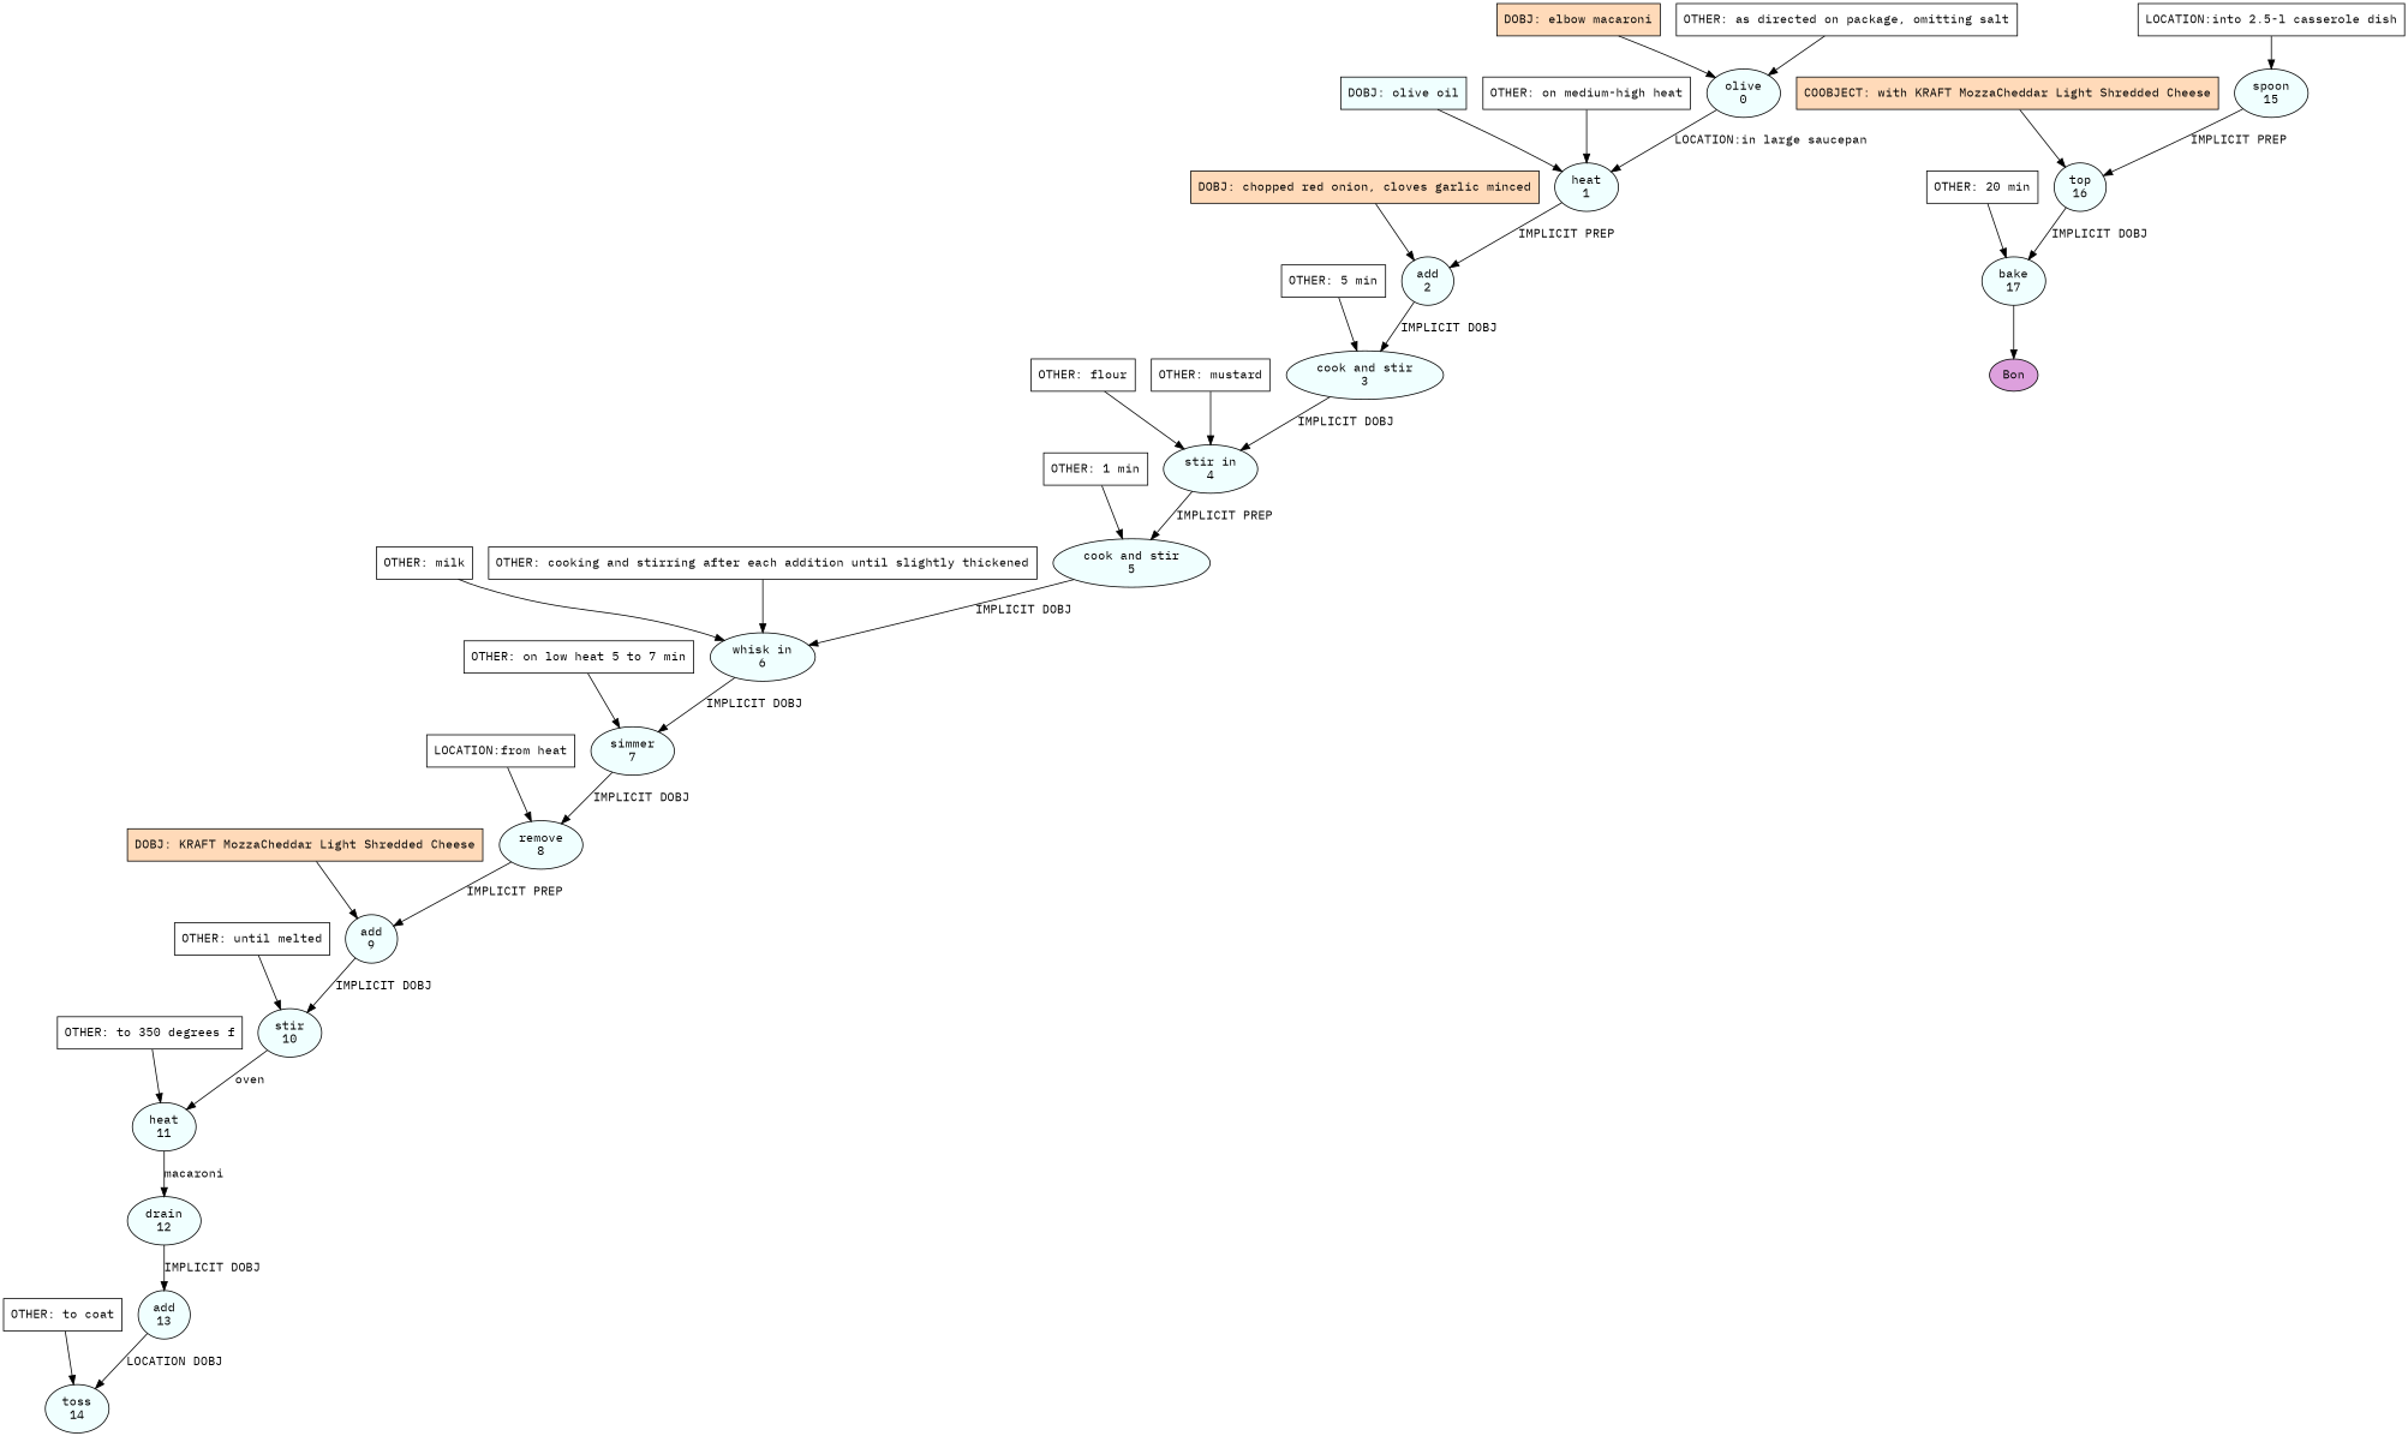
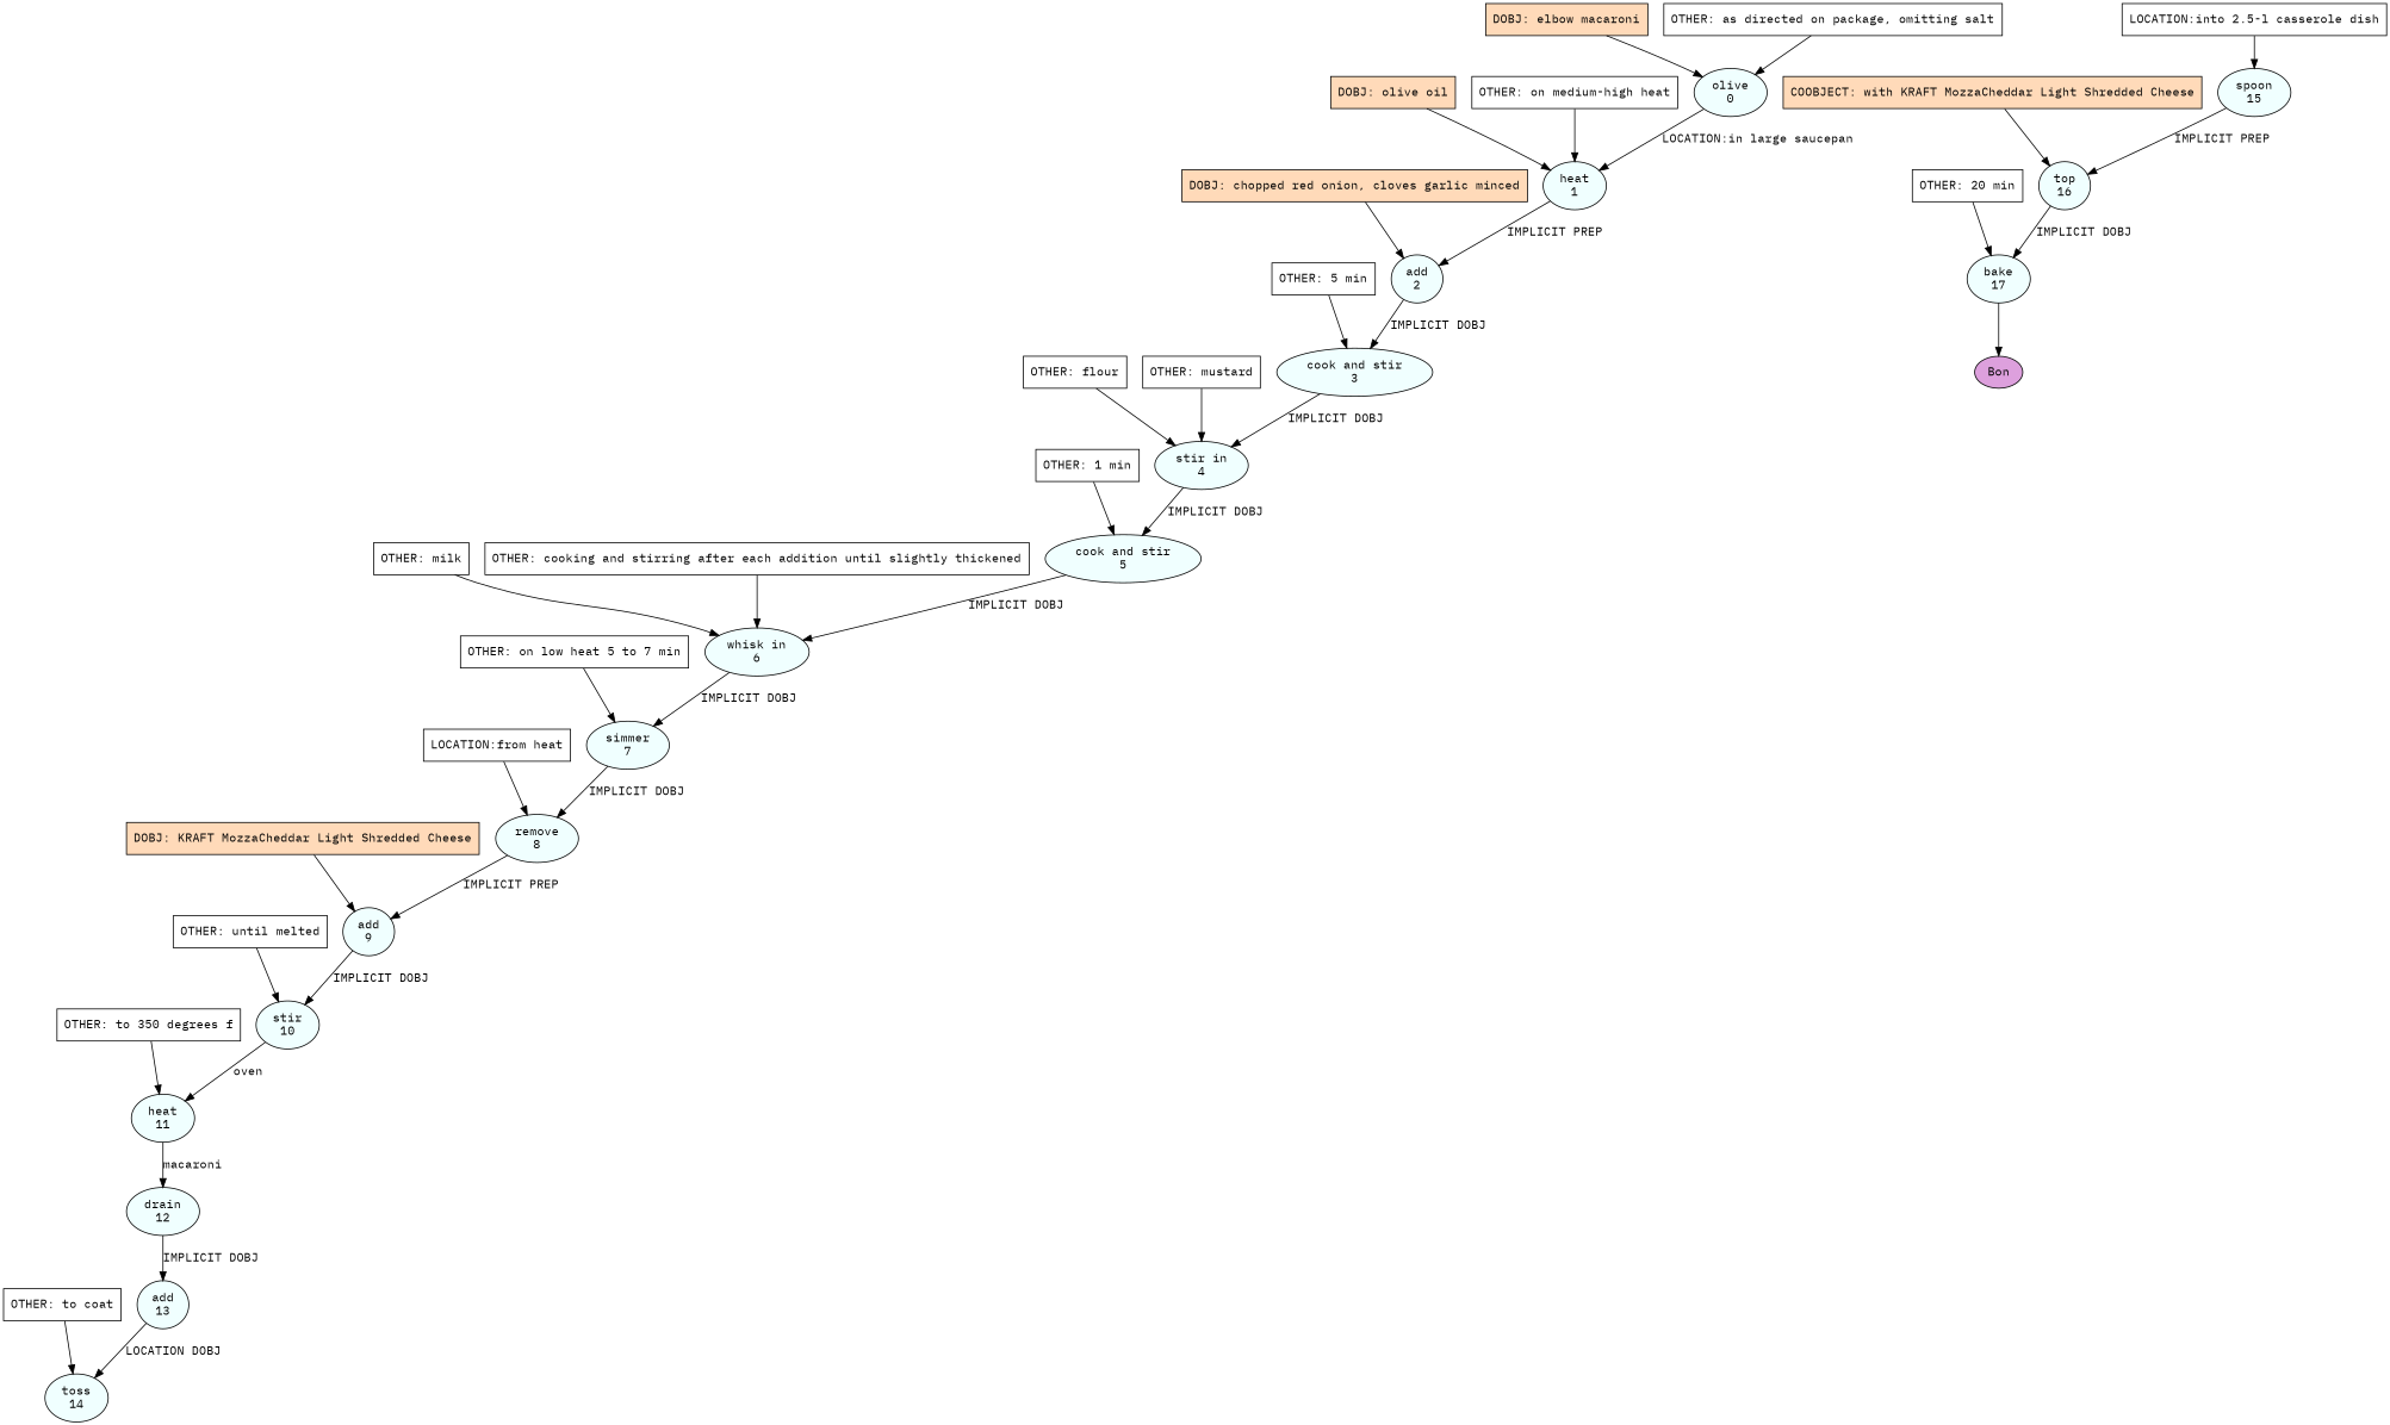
  digraph {
    fontname="IBM Plex Mono"
    node [fillcolor=azure fontname="IBM Plex Mono" shape=box style=filled]
    edge [fontname="IBM Plex Mono"]
    n1 [label="olive\n0" shape=oval]
    n2 [label="heat\n1" shape=oval]
    n3 [label="add\n2" shape=oval]
    n4 [label="cook and stir\n3" shape=oval]
    n5 [label="stir in\n4" shape=oval]
    n6 [label="cook and stir\n5" shape=oval]
    n7 [label="whisk in\n6" shape=oval]
    n8 [label="simmer\n7" shape=oval]
    n9 [label="remove\n8" shape=oval]
    n10 [label="add\n9" shape=oval]
    n11 [label="stir\n10" shape=oval]
    n12 [label="heat\n11" shape=oval]
    n13 [label="drain\n12" shape=oval]
    n14 [label="add\n13" shape=oval]
    n15 [label="toss\n14" shape=oval]
    n16 [label="spoon\n15" shape=oval]
    n17 [label="top\n16" shape=oval]
    n18 [label="bake\n17" shape=oval]
    n19 [fillcolor=plum label=Bon shape=oval]
    n20 [fillcolor=peachpuff label="DOBJ: elbow macaroni"]
    n21 [fillcolor=white label="OTHER: as directed on package, omitting salt"]
-   n22 [label="DOBJ: olive oil"]
+   n22 [fillcolor=peachpuff label="DOBJ: olive oil"]
    n23 [fillcolor=white label="OTHER: on medium-high heat"]
    n24 [fillcolor=peachpuff label="DOBJ: chopped red onion, cloves garlic minced"]
    n25 [fillcolor=white label="OTHER: 5 min"]
    n26 [fillcolor=white label="OTHER: flour"]
    n27 [fillcolor=white label="OTHER: mustard"]
    n28 [fillcolor=white label="OTHER: 1 min"]
    n29 [fillcolor=white label="OTHER: milk"]
    n30 [fillcolor=white label="OTHER: cooking and stirring after each addition until slightly thickened"]
    n31 [fillcolor=white label="OTHER: on low heat 5 to 7 min"]
    n32 [fillcolor=white label="LOCATION:from heat"]
    n33 [fillcolor=peachpuff label="DOBJ: KRAFT MozzaCheddar Light Shredded Cheese"]
    n34 [fillcolor=white label="OTHER: until melted"]
    n35 [fillcolor=white label="OTHER: to 350 degrees f"]
    n36 [fillcolor=white label="OTHER: to coat"]
    n37 [fillcolor=white label="LOCATION:into 2.5-l casserole dish"]
    n38 [fillcolor=peachpuff label="COOBJECT: with KRAFT MozzaCheddar Light Shredded Cheese"]
    n39 [fillcolor=white label="OTHER: 20 min"]
    n1 -> n2 [label="LOCATION:in large saucepan"]
    n2 -> n3 [label="IMPLICIT PREP"]
    n3 -> n4 [label="IMPLICIT DOBJ"]
    n4 -> n5 [label="IMPLICIT DOBJ"]
-   n5 -> n6 [label="IMPLICIT PREP"]
+   n5 -> n6 [label="IMPLICIT DOBJ"]
    n6 -> n7 [label="IMPLICIT DOBJ"]
    n7 -> n8 [label="IMPLICIT DOBJ"]
    n8 -> n9 [label="IMPLICIT DOBJ"]
    n9 -> n10 [label="IMPLICIT PREP"]
    n10 -> n11 [label="IMPLICIT DOBJ"]
    n11 -> n12 [label=oven]
    n12 -> n13 [label=macaroni]
    n13 -> n14 [label="IMPLICIT DOBJ"]
    n14 -> n15 [label="LOCATION DOBJ"]
    n16 -> n17 [label="IMPLICIT PREP"]
    n17 -> n18 [label="IMPLICIT DOBJ"]
    n18 -> n19
    n20 -> n1
    n21 -> n1
    n22 -> n2
    n23 -> n2
    n24 -> n3
    n25 -> n4
    n26 -> n5
    n27 -> n5
    n28 -> n6
    n29 -> n7
    n30 -> n7
    n31 -> n8
    n32 -> n9
    n33 -> n10
    n34 -> n11
    n35 -> n12
    n36 -> n15
    n37 -> n16
    n38 -> n17
    n39 -> n18
  }
